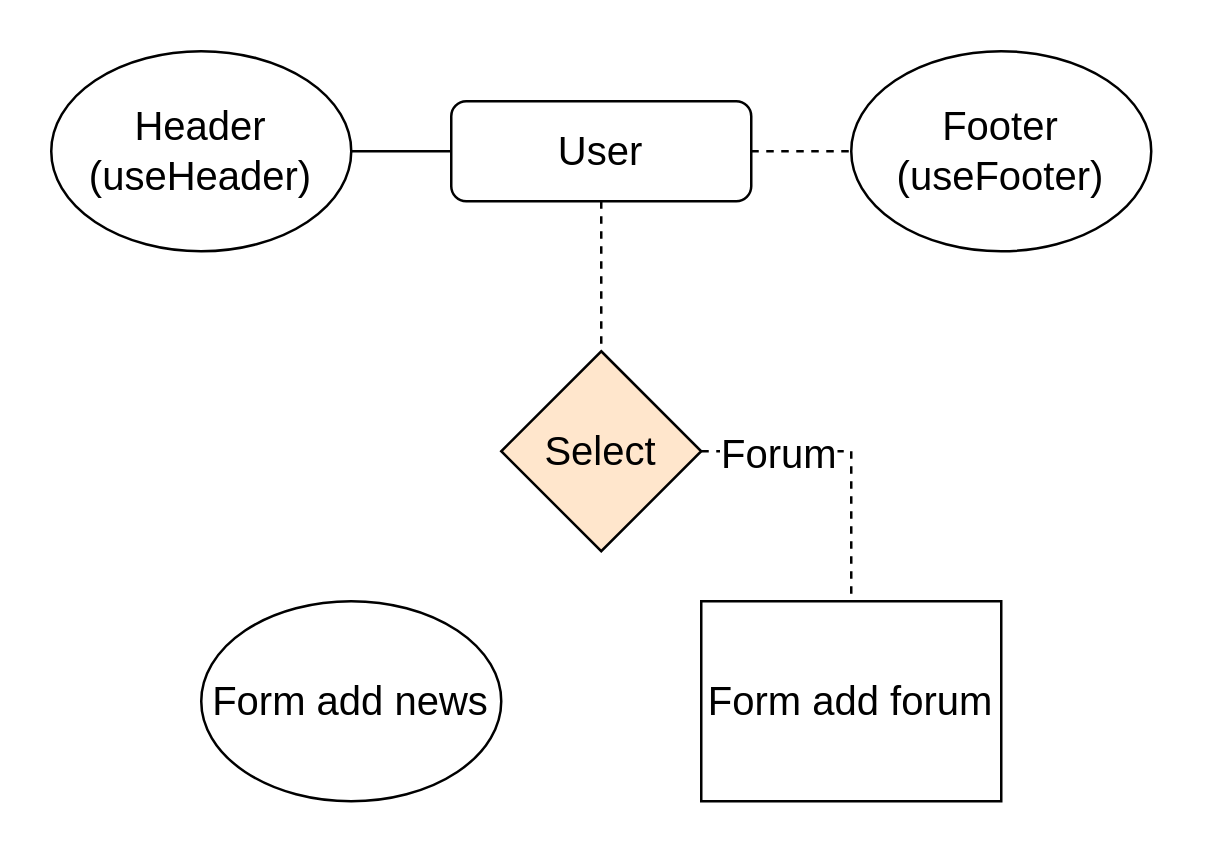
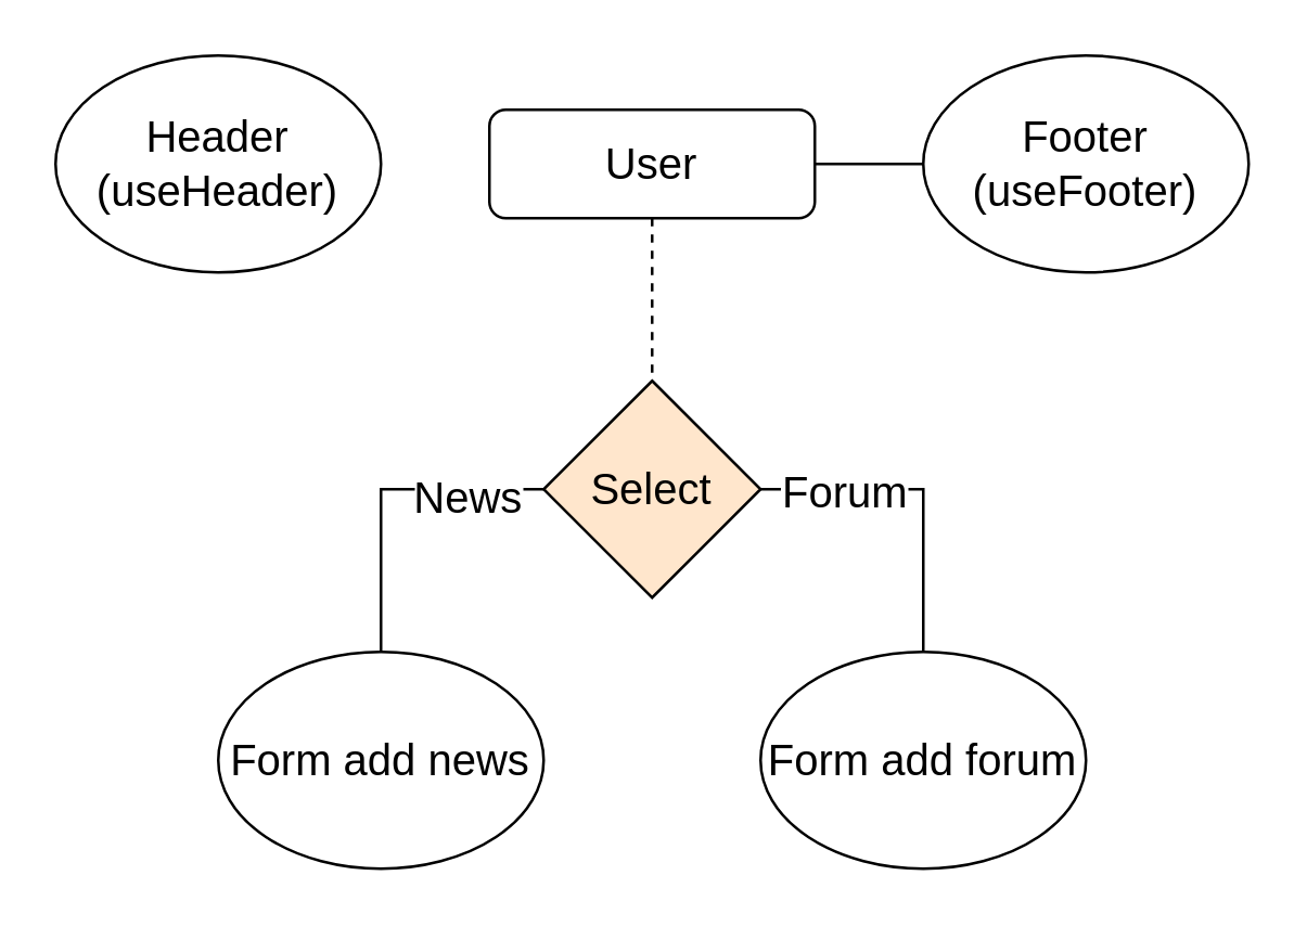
  <mxCell id="0" />
  <mxCell id="1" parent="0" />
  <mxCell id="2" value="&lt;font style=&quot;font-size: 16px;&quot;&gt;User&lt;/font&gt;" style="rounded=1;whiteSpace=wrap;html=1;" vertex="1" parent="1"><mxGeometry x="180" y="40" width="120" height="40" as="geometry" /></mxCell>
- <mxCell id="3" value="" style="endArrow=none;html=1;rounded=0;fontSize=16;entryX=0;entryY=0.5;entryDx=0;entryDy=0;exitX=1;exitY=0.5;exitDx=0;exitDy=0;" edge="1" parent="1" source="4" target="2"><mxGeometry width="50" height="50" relative="1" as="geometry"><mxPoint x="210" y="310" as="sourcePoint" /><mxPoint x="260" y="260" as="targetPoint" /></mxGeometry></mxCell>
  <mxCell id="4" value="Header&lt;br&gt;(useHeader)" style="ellipse;whiteSpace=wrap;html=1;fontSize=16;" vertex="1" parent="1"><mxGeometry x="20" y="20" width="120" height="80" as="geometry" /></mxCell>
  <mxCell id="5" value="Footer&lt;br&gt;(useFooter)" style="ellipse;whiteSpace=wrap;html=1;fontSize=16;" vertex="1" parent="1"><mxGeometry x="340" y="20" width="120" height="80" as="geometry" /></mxCell>
- <mxCell id="6" value="" style="endArrow=none;html=1;rounded=0;fontSize=16;exitX=1;exitY=0.5;exitDx=0;exitDy=0;entryX=0;entryY=0.5;entryDx=0;entryDy=0;dashed=1;" edge="1" parent="1" source="2" target="5"><mxGeometry width="50" height="50" relative="1" as="geometry"><mxPoint x="210" y="300" as="sourcePoint" /><mxPoint x="260" y="250" as="targetPoint" /></mxGeometry></mxCell>
+ <mxCell id="6" value="" style="endArrow=none;html=1;rounded=0;fontSize=16;exitX=1;exitY=0.5;exitDx=0;exitDy=0;entryX=0;entryY=0.5;entryDx=0;entryDy=0;" edge="1" parent="1" source="2" target="5"><mxGeometry width="50" height="50" relative="1" as="geometry"><mxPoint x="210" y="300" as="sourcePoint" /><mxPoint x="260" y="250" as="targetPoint" /></mxGeometry></mxCell>
  <mxCell id="7" value="Select" style="rhombus;whiteSpace=wrap;html=1;fontSize=16;fillColor=#ffe6cc;" vertex="1" parent="1"><mxGeometry x="200" y="140" width="80" height="80" as="geometry" /></mxCell>
  <mxCell id="8" value="" style="endArrow=none;html=1;rounded=0;fontSize=16;exitX=0.5;exitY=1;exitDx=0;exitDy=0;entryX=0.5;entryY=0;entryDx=0;entryDy=0;dashed=1;" edge="1" parent="1" source="2" target="7"><mxGeometry width="50" height="50" relative="1" as="geometry"><mxPoint x="210" y="290" as="sourcePoint" /><mxPoint x="260" y="240" as="targetPoint" /></mxGeometry></mxCell>
+ <mxCell id="9" value="" style="endArrow=none;html=1;rounded=0;fontSize=16;exitX=0;exitY=0.5;exitDx=0;exitDy=0;entryX=0.5;entryY=0;entryDx=0;entryDy=0;" edge="1" parent="1" source="7" target="11"><mxGeometry width="50" height="50" relative="1" as="geometry"><mxPoint x="210" y="290" as="sourcePoint" /><mxPoint x="100" y="240" as="targetPoint" /><Array as="points"><mxPoint x="140" y="180" /></Array></mxGeometry></mxCell>
+ <mxCell id="10" value="News" style="edgeLabel;html=1;align=center;verticalAlign=middle;resizable=0;points=[];fontSize=16;" vertex="1" connectable="0" parent="9"><mxGeometry x="-0.512" y="2" relative="1" as="geometry"><mxPoint as="offset" /></mxGeometry></mxCell>
  <mxCell id="11" value="Form add news" style="ellipse;whiteSpace=wrap;html=1;fontSize=16;" vertex="1" parent="1"><mxGeometry x="80" y="240" width="120" height="80" as="geometry" /></mxCell>
- <mxCell id="12" value="" style="endArrow=none;html=1;rounded=0;fontSize=16;exitX=1;exitY=0.5;exitDx=0;exitDy=0;entryX=0.5;entryY=0;entryDx=0;entryDy=0;dashed=1;" edge="1" parent="1" source="7" target="14"><mxGeometry width="50" height="50" relative="1" as="geometry"><mxPoint x="210" y="290" as="sourcePoint" /><mxPoint x="340" y="240" as="targetPoint" /><Array as="points"><mxPoint x="340" y="180" /></Array></mxGeometry></mxCell>
+ <mxCell id="12" value="" style="endArrow=none;html=1;rounded=0;fontSize=16;exitX=1;exitY=0.5;exitDx=0;exitDy=0;entryX=0.5;entryY=0;entryDx=0;entryDy=0;" edge="1" parent="1" source="7" target="14"><mxGeometry width="50" height="50" relative="1" as="geometry"><mxPoint x="210" y="290" as="sourcePoint" /><mxPoint x="340" y="240" as="targetPoint" /><Array as="points"><mxPoint x="340" y="180" /></Array></mxGeometry></mxCell>
  <mxCell id="13" value="Forum" style="edgeLabel;html=1;align=center;verticalAlign=middle;resizable=0;points=[];fontSize=16;" vertex="1" connectable="0" parent="12"><mxGeometry x="-0.683" y="-1" relative="1" as="geometry"><mxPoint x="11" y="-1" as="offset" /></mxGeometry></mxCell>
- <mxCell id="14" value="Form add forum" style="whiteSpace=wrap;html=1;fontSize=16;rounded=0;" vertex="1" parent="1"><mxGeometry x="280" y="240" width="120" height="80" as="geometry" /></mxCell>
+ <mxCell id="14" value="Form add forum" style="ellipse;whiteSpace=wrap;html=1;fontSize=16;" vertex="1" parent="1"><mxGeometry x="280" y="240" width="120" height="80" as="geometry" /></mxCell>
